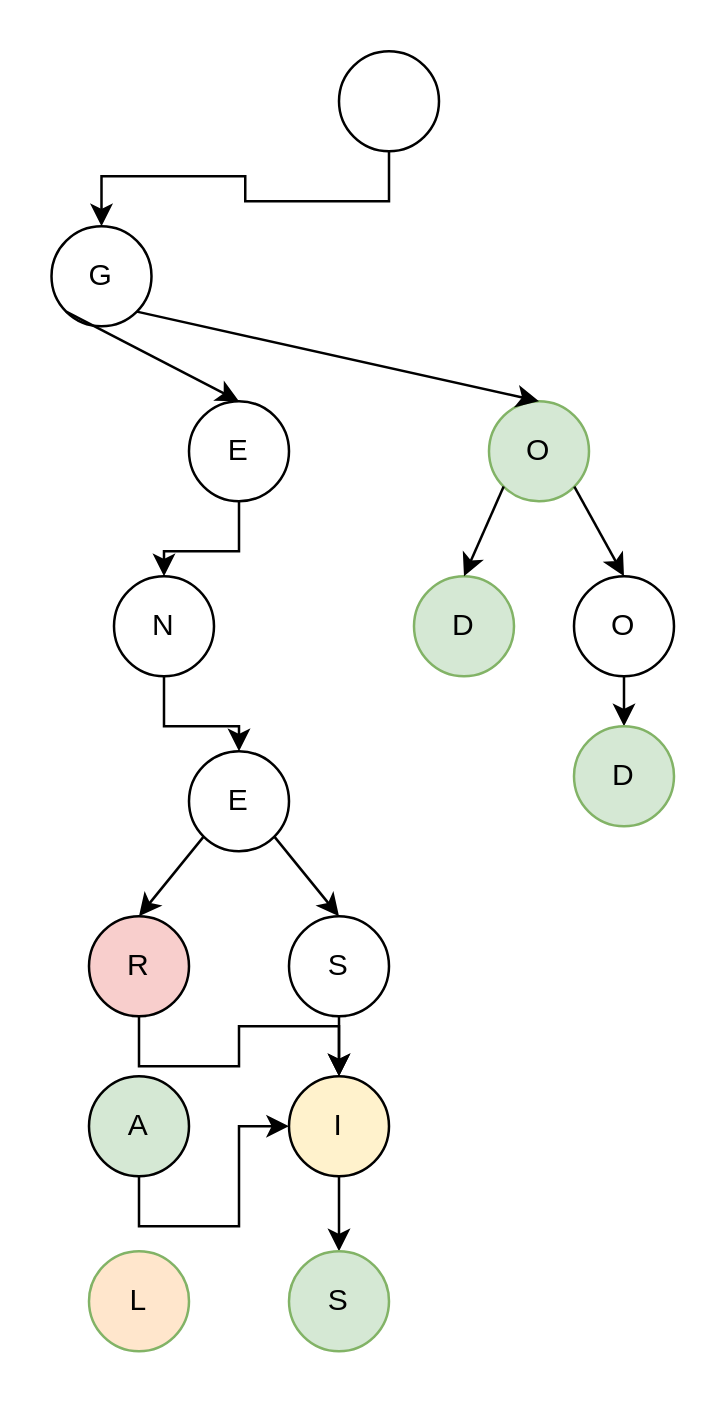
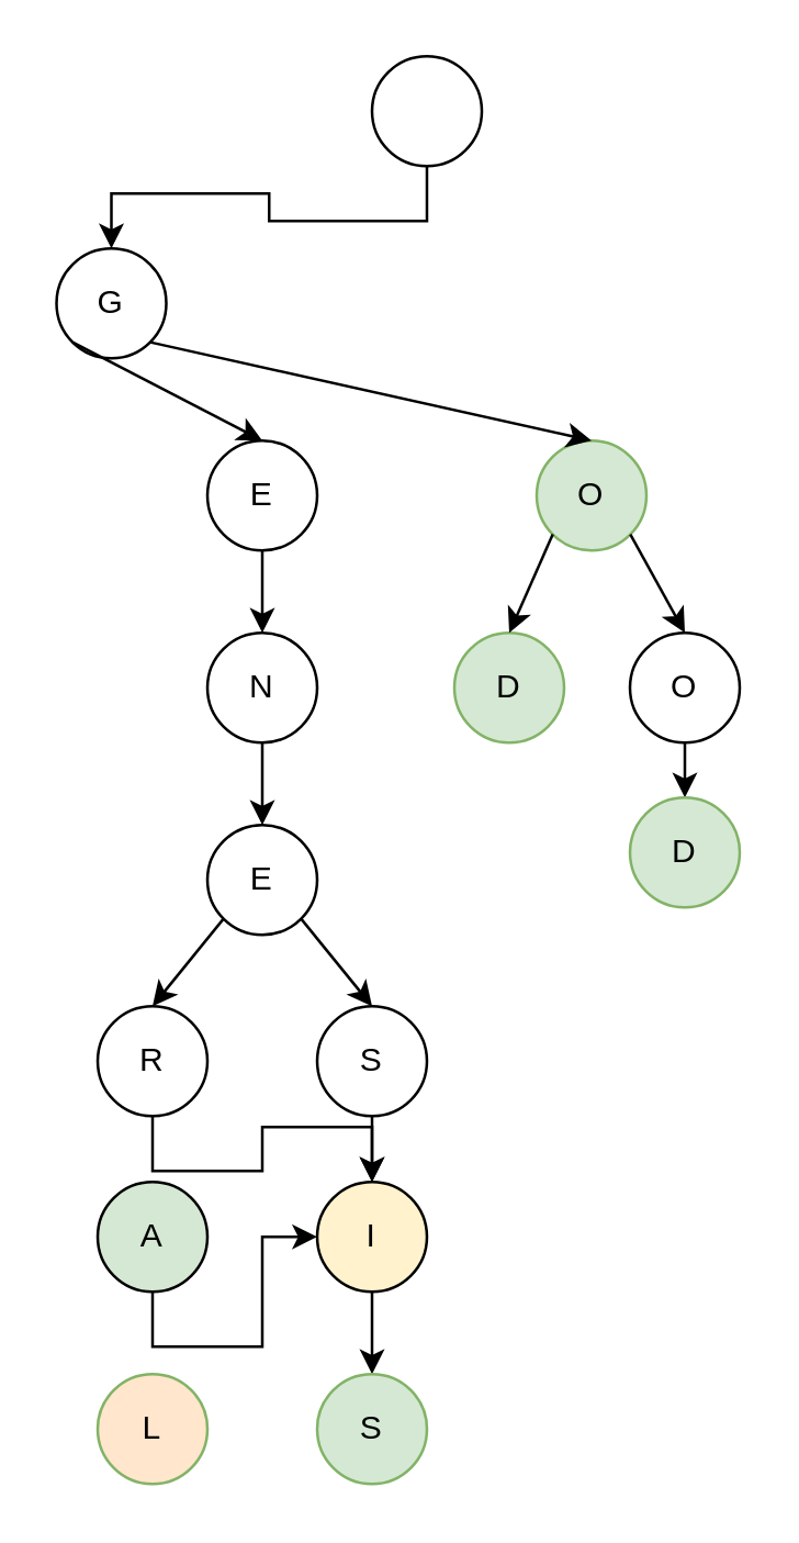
  <mxCell id="0" />
  <mxCell id="1" parent="0" />
  <mxCell id="2" style="edgeStyle=orthogonalEdgeStyle;rounded=0;orthogonalLoop=1;jettySize=auto;html=1;exitX=0.5;exitY=1;exitDx=0;exitDy=0;" edge="1" parent="1" source="3" target="10"><mxGeometry relative="1" as="geometry" /></mxCell>
- <mxCell id="3" value="R" style="ellipse;whiteSpace=wrap;html=1;aspect=fixed;fillColor=#f8cecc;" vertex="1" parent="1"><mxGeometry x="35" y="366" width="40" height="40" as="geometry" /></mxCell>
+ <mxCell id="3" value="R" style="ellipse;whiteSpace=wrap;html=1;aspect=fixed;" vertex="1" parent="1"><mxGeometry x="35" y="366" width="40" height="40" as="geometry" /></mxCell>
  <mxCell id="4" style="edgeStyle=orthogonalEdgeStyle;rounded=0;orthogonalLoop=1;jettySize=auto;html=1;exitX=0.5;exitY=1;exitDx=0;exitDy=0;" edge="1" parent="1" source="5" target="10"><mxGeometry relative="1" as="geometry" /></mxCell>
  <mxCell id="5" value="A" style="ellipse;whiteSpace=wrap;html=1;aspect=fixed;fillColor=#d5e8d4;" vertex="1" parent="1"><mxGeometry x="35" y="430" width="40" height="40" as="geometry" /></mxCell>
  <mxCell id="6" value="L" style="ellipse;whiteSpace=wrap;html=1;aspect=fixed;fillColor=#ffe6cc;strokeColor=#82b366;" vertex="1" parent="1"><mxGeometry x="35" y="500" width="40" height="40" as="geometry" /></mxCell>
  <mxCell id="7" style="edgeStyle=orthogonalEdgeStyle;rounded=0;orthogonalLoop=1;jettySize=auto;html=1;exitX=0.5;exitY=1;exitDx=0;exitDy=0;entryX=0.5;entryY=0;entryDx=0;entryDy=0;" edge="1" parent="1" source="8" target="10"><mxGeometry relative="1" as="geometry" /></mxCell>
  <mxCell id="8" value="S" style="ellipse;whiteSpace=wrap;html=1;aspect=fixed;" vertex="1" parent="1"><mxGeometry x="115" y="366" width="40" height="40" as="geometry" /></mxCell>
  <mxCell id="9" style="edgeStyle=orthogonalEdgeStyle;rounded=0;orthogonalLoop=1;jettySize=auto;html=1;exitX=0.5;exitY=1;exitDx=0;exitDy=0;" edge="1" parent="1" source="10" target="11"><mxGeometry relative="1" as="geometry" /></mxCell>
  <mxCell id="10" value="I" style="ellipse;whiteSpace=wrap;html=1;aspect=fixed;fillColor=#fff2cc;" vertex="1" parent="1"><mxGeometry x="115" y="430" width="40" height="40" as="geometry" /></mxCell>
  <mxCell id="11" value="S" style="ellipse;whiteSpace=wrap;html=1;aspect=fixed;fillColor=#d5e8d4;strokeColor=#82b366;" vertex="1" parent="1"><mxGeometry x="115" y="500" width="40" height="40" as="geometry" /></mxCell>
  <mxCell id="12" style="edgeStyle=orthogonalEdgeStyle;rounded=0;orthogonalLoop=1;jettySize=auto;html=1;exitX=0.5;exitY=1;exitDx=0;exitDy=0;entryX=0.5;entryY=0;entryDx=0;entryDy=0;" edge="1" parent="1" source="13" target="15"><mxGeometry relative="1" as="geometry" /></mxCell>
  <mxCell id="13" value="E" style="ellipse;whiteSpace=wrap;html=1;aspect=fixed;" vertex="1" parent="1"><mxGeometry x="75" y="160" width="40" height="40" as="geometry" /></mxCell>
  <mxCell id="14" style="edgeStyle=orthogonalEdgeStyle;rounded=0;orthogonalLoop=1;jettySize=auto;html=1;exitX=0.5;exitY=1;exitDx=0;exitDy=0;" edge="1" parent="1" source="15" target="16"><mxGeometry relative="1" as="geometry" /></mxCell>
- <mxCell id="15" value="N" style="ellipse;whiteSpace=wrap;html=1;aspect=fixed;" vertex="1" parent="1"><mxGeometry x="45" y="230" width="40" height="40" as="geometry" /></mxCell>
+ <mxCell id="15" value="N" style="ellipse;whiteSpace=wrap;html=1;aspect=fixed;" vertex="1" parent="1"><mxGeometry x="75" y="230" width="40" height="40" as="geometry" /></mxCell>
  <mxCell id="16" value="E" style="ellipse;whiteSpace=wrap;html=1;aspect=fixed;" vertex="1" parent="1"><mxGeometry x="75" y="300" width="40" height="40" as="geometry" /></mxCell>
  <mxCell id="17" value="G" style="ellipse;whiteSpace=wrap;html=1;aspect=fixed;" vertex="1" parent="1"><mxGeometry x="20" y="90" width="40" height="40" as="geometry" /></mxCell>
  <mxCell id="18" value="" style="endArrow=classic;html=1;rounded=0;entryX=0.5;entryY=0;entryDx=0;entryDy=0;exitX=0;exitY=1;exitDx=0;exitDy=0;" edge="1" parent="1" source="16" target="3"><mxGeometry width="50" height="50" relative="1" as="geometry"><mxPoint x="95" y="370" as="sourcePoint" /><mxPoint x="145" y="320" as="targetPoint" /></mxGeometry></mxCell>
  <mxCell id="19" value="" style="endArrow=classic;html=1;rounded=0;entryX=0.5;entryY=0;entryDx=0;entryDy=0;exitX=1;exitY=1;exitDx=0;exitDy=0;" edge="1" parent="1" source="16" target="8"><mxGeometry width="50" height="50" relative="1" as="geometry"><mxPoint x="91" y="322" as="sourcePoint" /><mxPoint x="65" y="376" as="targetPoint" /></mxGeometry></mxCell>
  <mxCell id="20" value="O" style="ellipse;whiteSpace=wrap;html=1;aspect=fixed;fillColor=#d5e8d4;strokeColor=#82b366;" vertex="1" parent="1"><mxGeometry x="195" y="160" width="40" height="40" as="geometry" /></mxCell>
  <mxCell id="21" value="" style="endArrow=classic;html=1;rounded=0;entryX=0.5;entryY=0;entryDx=0;entryDy=0;exitX=1;exitY=1;exitDx=0;exitDy=0;" edge="1" parent="1" source="17" target="20"><mxGeometry width="50" height="50" relative="1" as="geometry"><mxPoint x="169.142" y="90.002" as="sourcePoint" /><mxPoint x="195" y="131.86" as="targetPoint" /></mxGeometry></mxCell>
  <mxCell id="22" value="" style="endArrow=classic;html=1;rounded=0;entryX=0.5;entryY=0;entryDx=0;entryDy=0;exitX=0;exitY=1;exitDx=0;exitDy=0;" edge="1" parent="1" source="17" target="13"><mxGeometry width="50" height="50" relative="1" as="geometry"><mxPoint x="129.142" y="344.142" as="sourcePoint" /><mxPoint x="155" y="386" as="targetPoint" /></mxGeometry></mxCell>
  <mxCell id="23" value="D" style="ellipse;whiteSpace=wrap;html=1;aspect=fixed;fillColor=#d5e8d4;strokeColor=#82b366;" vertex="1" parent="1"><mxGeometry x="165" y="230" width="40" height="40" as="geometry" /></mxCell>
  <mxCell id="24" style="edgeStyle=orthogonalEdgeStyle;rounded=0;orthogonalLoop=1;jettySize=auto;html=1;exitX=0.5;exitY=1;exitDx=0;exitDy=0;entryX=0.5;entryY=0;entryDx=0;entryDy=0;" edge="1" parent="1" source="25" target="28"><mxGeometry relative="1" as="geometry" /></mxCell>
  <mxCell id="25" value="O" style="ellipse;whiteSpace=wrap;html=1;aspect=fixed;" vertex="1" parent="1"><mxGeometry x="229" y="230" width="40" height="40" as="geometry" /></mxCell>
  <mxCell id="26" value="" style="endArrow=classic;html=1;rounded=0;entryX=0.5;entryY=0;entryDx=0;entryDy=0;exitX=1;exitY=1;exitDx=0;exitDy=0;" edge="1" parent="1" source="20" target="25"><mxGeometry width="50" height="50" relative="1" as="geometry"><mxPoint x="179.142" y="94.142" as="sourcePoint" /><mxPoint x="225" y="140" as="targetPoint" /></mxGeometry></mxCell>
  <mxCell id="27" value="" style="endArrow=classic;html=1;rounded=0;entryX=0.5;entryY=0;entryDx=0;entryDy=0;exitX=0;exitY=1;exitDx=0;exitDy=0;" edge="1" parent="1" source="20" target="23"><mxGeometry width="50" height="50" relative="1" as="geometry"><mxPoint x="239.142" y="174.142" as="sourcePoint" /><mxPoint x="259" y="220" as="targetPoint" /></mxGeometry></mxCell>
  <mxCell id="28" value="D" style="ellipse;whiteSpace=wrap;html=1;aspect=fixed;fillColor=#d5e8d4;strokeColor=#82b366;" vertex="1" parent="1"><mxGeometry x="229" y="290" width="40" height="40" as="geometry" /></mxCell>
  <mxCell id="29" style="edgeStyle=orthogonalEdgeStyle;rounded=0;orthogonalLoop=1;jettySize=auto;html=1;exitX=0.5;exitY=1;exitDx=0;exitDy=0;entryX=0.5;entryY=0;entryDx=0;entryDy=0;" edge="1" parent="1" source="30" target="17"><mxGeometry relative="1" as="geometry" /></mxCell>
  <mxCell id="30" value="" style="ellipse;whiteSpace=wrap;html=1;aspect=fixed;" vertex="1" parent="1"><mxGeometry x="135" y="20" width="40" height="40" as="geometry" /></mxCell>
